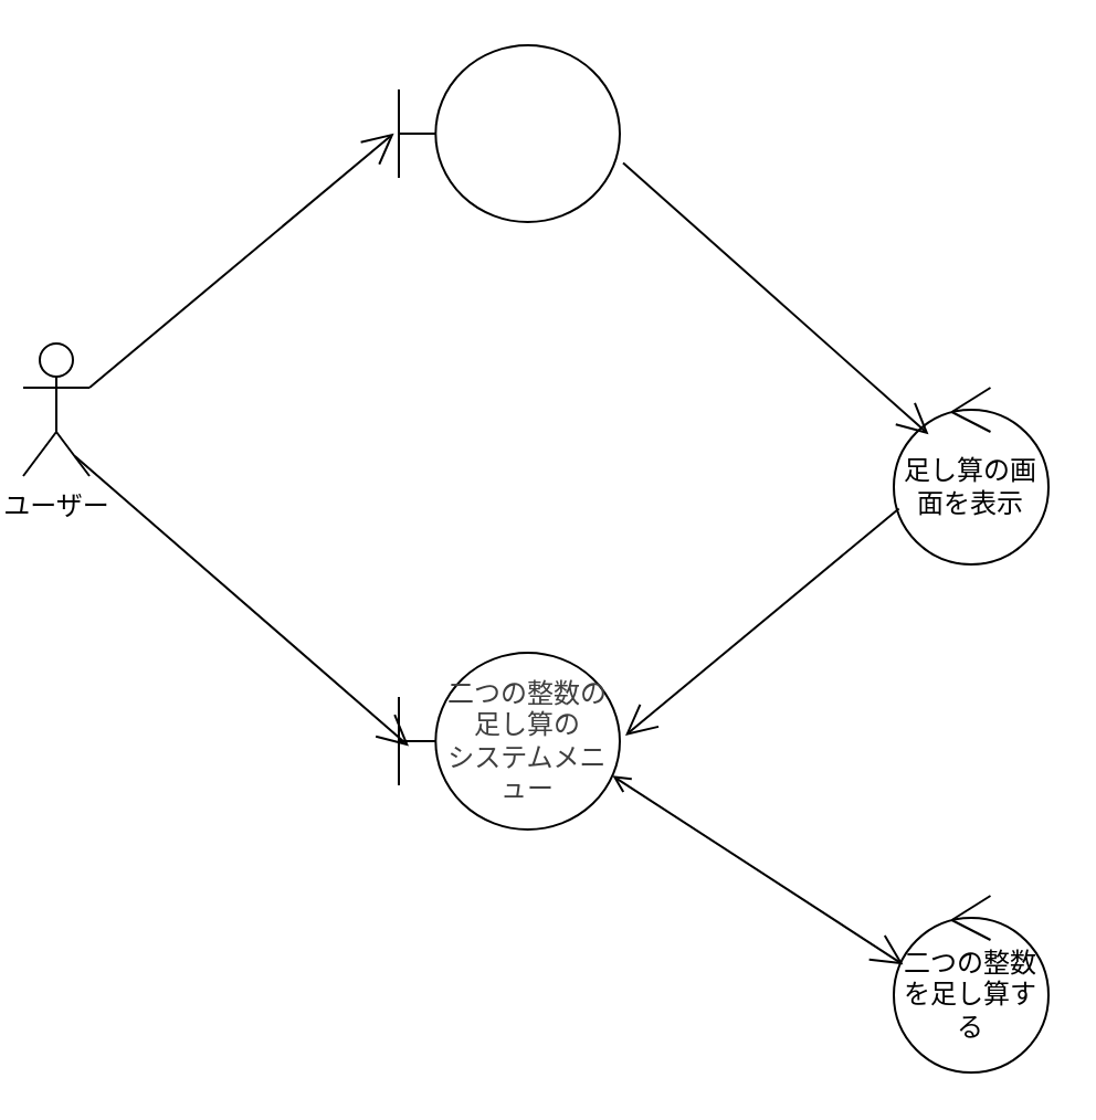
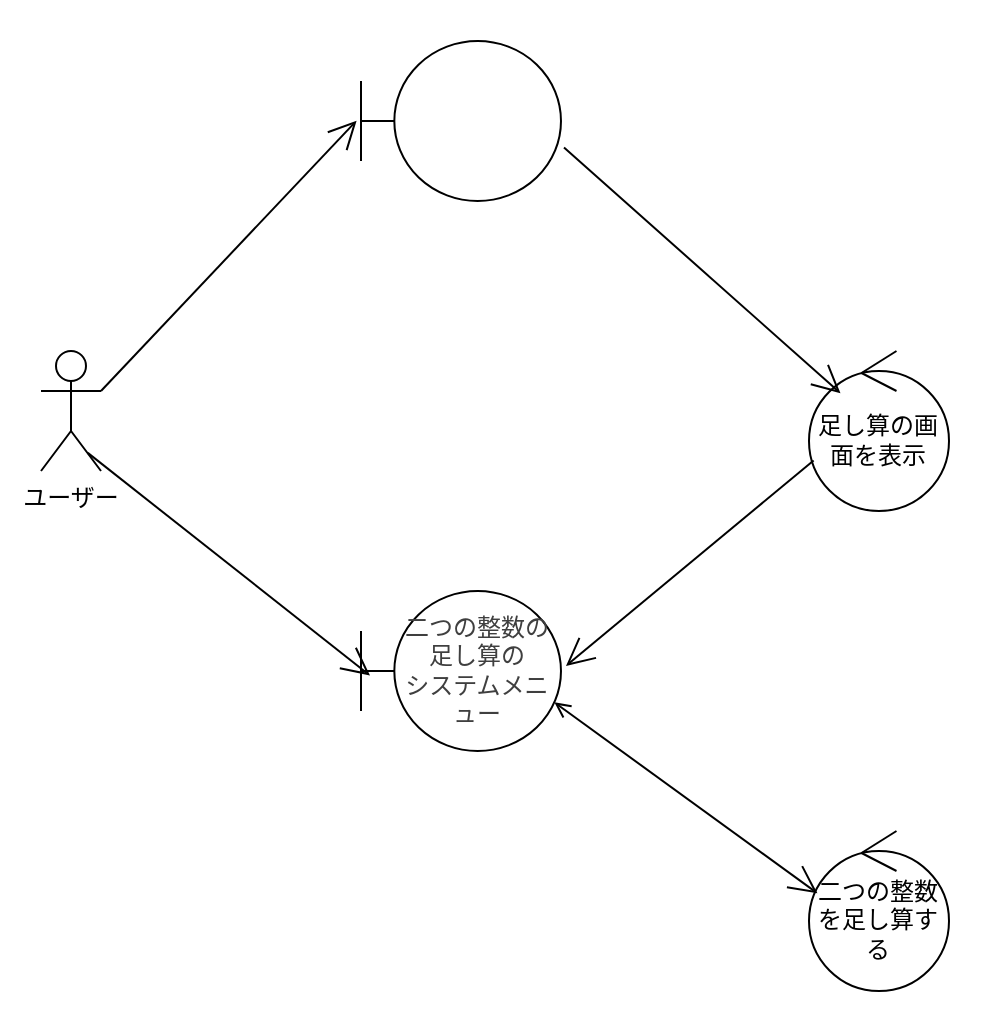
  <mxCell id="0" />
  <mxCell id="1" parent="0" />
- <mxCell id="2" value="ユーザー" style="shape=umlActor;verticalLabelPosition=bottom;verticalAlign=top;html=1;" vertex="1" parent="1"><mxGeometry x="10" y="155" width="30" height="60" as="geometry" /></mxCell>
+ <mxCell id="2" value="ユーザー" style="shape=umlActor;verticalLabelPosition=bottom;verticalAlign=top;html=1;" vertex="1" parent="1"><mxGeometry x="20" y="175" width="30" height="60" as="geometry" /></mxCell>
  <mxCell id="3" value="" style="shape=umlBoundary;whiteSpace=wrap;html=1;" vertex="1" parent="1"><mxGeometry x="180" y="20" width="100" height="80" as="geometry" /></mxCell>
  <mxCell id="4" value="足し算の画面を表示" style="ellipse;shape=umlControl;whiteSpace=wrap;html=1;" vertex="1" parent="1"><mxGeometry x="404" y="175" width="70" height="80" as="geometry" /></mxCell>
  <mxCell id="5" value="&lt;span style=&quot;scrollbar-color: rgb(226, 226, 226) rgb(251, 251, 251); color: rgb(63, 63, 63);&quot;&gt;二つの整数の足し算の&lt;/span&gt;&lt;div style=&quot;scrollbar-color: rgb(226, 226, 226) rgb(251, 251, 251); text-wrap-mode: nowrap; color: rgb(63, 63, 63);&quot;&gt;&lt;span style=&quot;scrollbar-color: rgb(226, 226, 226) rgb(251, 251, 251); text-wrap-mode: wrap; color: rgb(63, 63, 63);&quot;&gt;システムメニュー&lt;/span&gt;&lt;/div&gt;" style="shape=umlBoundary;whiteSpace=wrap;html=1;" vertex="1" parent="1"><mxGeometry x="180" y="295" width="100" height="80" as="geometry" /></mxCell>
  <mxCell id="6" value="" style="endArrow=open;endFill=1;endSize=12;html=1;entryX=-0.022;entryY=0.498;entryDx=0;entryDy=0;entryPerimeter=0;exitX=1;exitY=0.333;exitDx=0;exitDy=0;exitPerimeter=0;" edge="1" parent="1" source="2" target="3"><mxGeometry width="160" relative="1" as="geometry"><mxPoint x="320" y="265" as="sourcePoint" /><mxPoint x="480" y="265" as="targetPoint" /></mxGeometry></mxCell>
  <mxCell id="7" value="" style="endArrow=open;endFill=1;endSize=12;html=1;entryX=0.045;entryY=0.528;entryDx=0;entryDy=0;entryPerimeter=0;exitX=0.78;exitY=0.849;exitDx=0;exitDy=0;exitPerimeter=0;" edge="1" parent="1" source="2" target="5"><mxGeometry width="160" relative="1" as="geometry"><mxPoint x="60" y="205" as="sourcePoint" /><mxPoint x="188" y="70" as="targetPoint" /></mxGeometry></mxCell>
  <mxCell id="8" value="" style="endArrow=open;endFill=1;endSize=12;html=1;exitX=1.015;exitY=0.666;exitDx=0;exitDy=0;exitPerimeter=0;entryX=0.225;entryY=0.264;entryDx=0;entryDy=0;entryPerimeter=0;" edge="1" parent="1" source="3" target="4"><mxGeometry width="160" relative="1" as="geometry"><mxPoint x="320" y="265" as="sourcePoint" /><mxPoint x="480" y="265" as="targetPoint" /></mxGeometry></mxCell>
  <mxCell id="9" value="" style="endArrow=open;endFill=1;endSize=12;html=1;exitX=0.033;exitY=0.684;exitDx=0;exitDy=0;exitPerimeter=0;entryX=1.025;entryY=0.468;entryDx=0;entryDy=0;entryPerimeter=0;" edge="1" parent="1" source="4" target="5"><mxGeometry width="160" relative="1" as="geometry"><mxPoint x="292" y="83" as="sourcePoint" /><mxPoint x="430" y="206" as="targetPoint" /></mxGeometry></mxCell>
- <mxCell id="10" value="二つの整数を足し算する" style="ellipse;shape=umlControl;whiteSpace=wrap;html=1;" vertex="1" parent="1"><mxGeometry x="404" y="405" width="70" height="80" as="geometry" /></mxCell>
+ <mxCell id="10" value="二つの整数を足し算する" style="ellipse;shape=umlControl;whiteSpace=wrap;html=1;" vertex="1" parent="1"><mxGeometry x="404" y="415" width="70" height="80" as="geometry" /></mxCell>
  <mxCell id="11" value="" style="endArrow=open;endFill=1;endSize=12;html=1;exitX=0.967;exitY=0.696;exitDx=0;exitDy=0;exitPerimeter=0;entryX=0.06;entryY=0.389;entryDx=0;entryDy=0;entryPerimeter=0;startArrow=open;startFill=0;" edge="1" parent="1" source="5" target="10"><mxGeometry width="160" relative="1" as="geometry"><mxPoint x="430" y="225" as="sourcePoint" /><mxPoint x="590" y="225" as="targetPoint" /></mxGeometry></mxCell>
